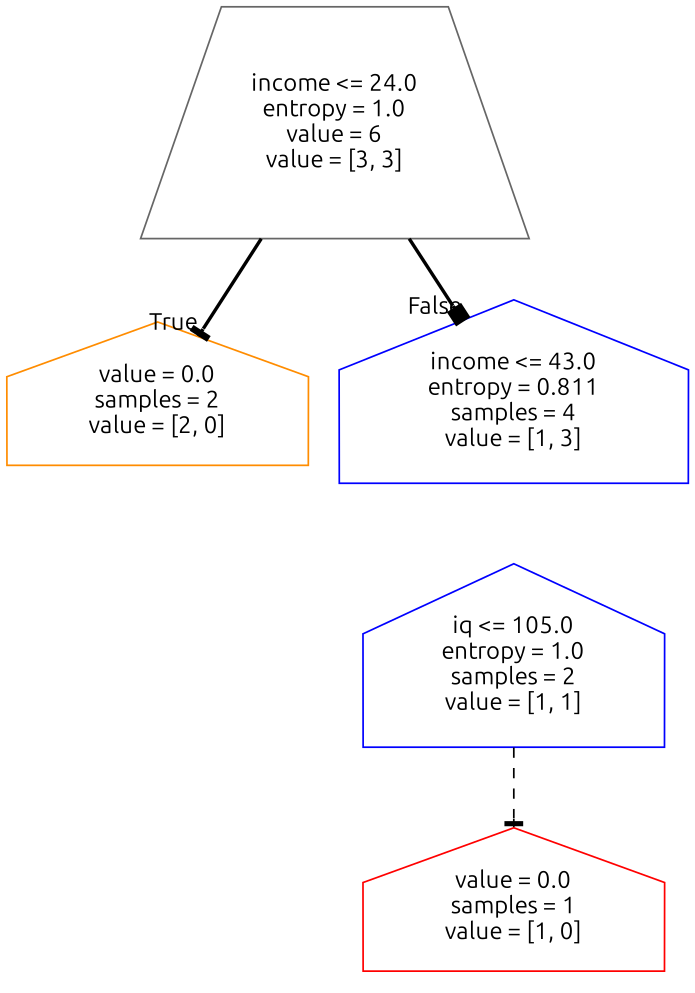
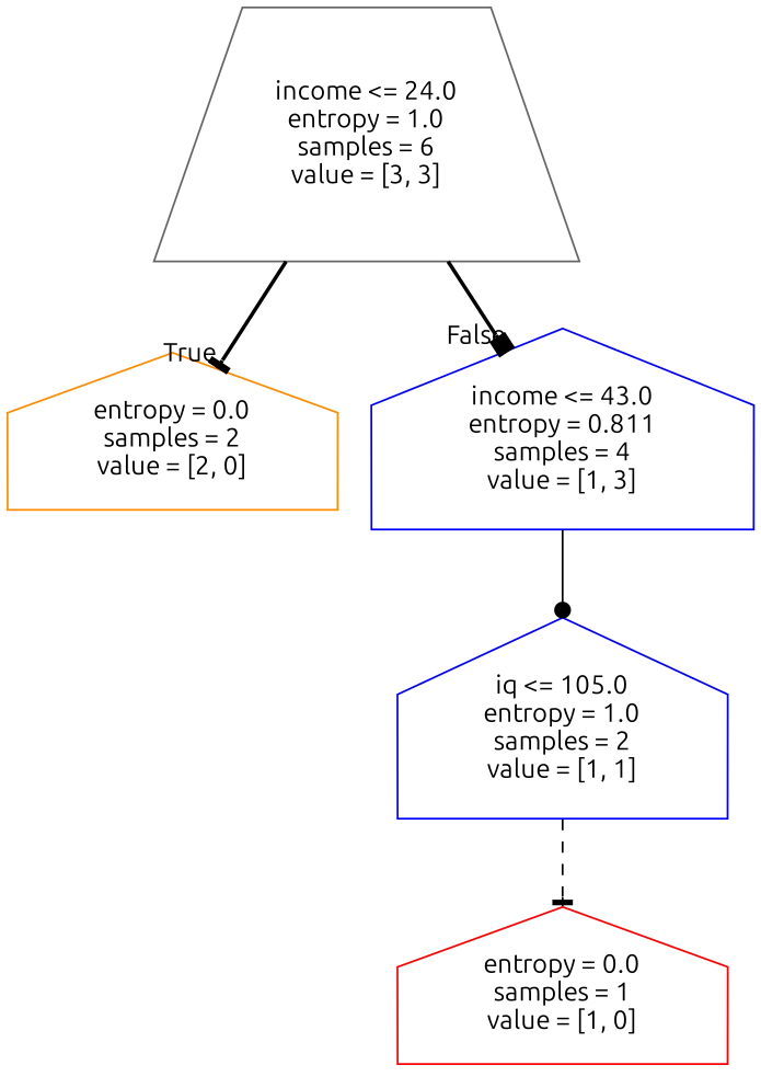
  digraph {
    fontname=Ubuntu
    node [color=blue fontname=Ubuntu shape=house]
    edge [arrowhead=tee fontname=Ubuntu style=bold]
-   n1 [color=gray40 label="income <= 24.0\nentropy = 1.0\nvalue = 6\nvalue = [3, 3]" shape=trapezium]
-   n2 [color=darkorange label="value = 0.0\nsamples = 2\nvalue = [2, 0]"]
+   n1 [color=gray40 label="income <= 24.0\nentropy = 1.0\nsamples = 6\nvalue = [3, 3]" shape=trapezium]
+   n2 [color=darkorange label="entropy = 0.0\nsamples = 2\nvalue = [2, 0]"]
    n3 [label="income <= 43.0\nentropy = 0.811\nsamples = 4\nvalue = [1, 3]"]
    n4 [label="iq <= 105.0\nentropy = 1.0\nsamples = 2\nvalue = [1, 1]"]
-   n5 [color=red label="value = 0.0\nsamples = 1\nvalue = [1, 0]"]
+   n5 [color=red label="entropy = 0.0\nsamples = 1\nvalue = [1, 0]"]
    n1 -> n2 [headlabel=True labelangle=45 labeldistance=2.5]
    n1 -> n3 [arrowhead=box headlabel=False labelangle=-45 labeldistance=2.5]
+   n3 -> n4 [arrowhead=dot style=solid]
    n4 -> n5 [style=dashed]
  }
